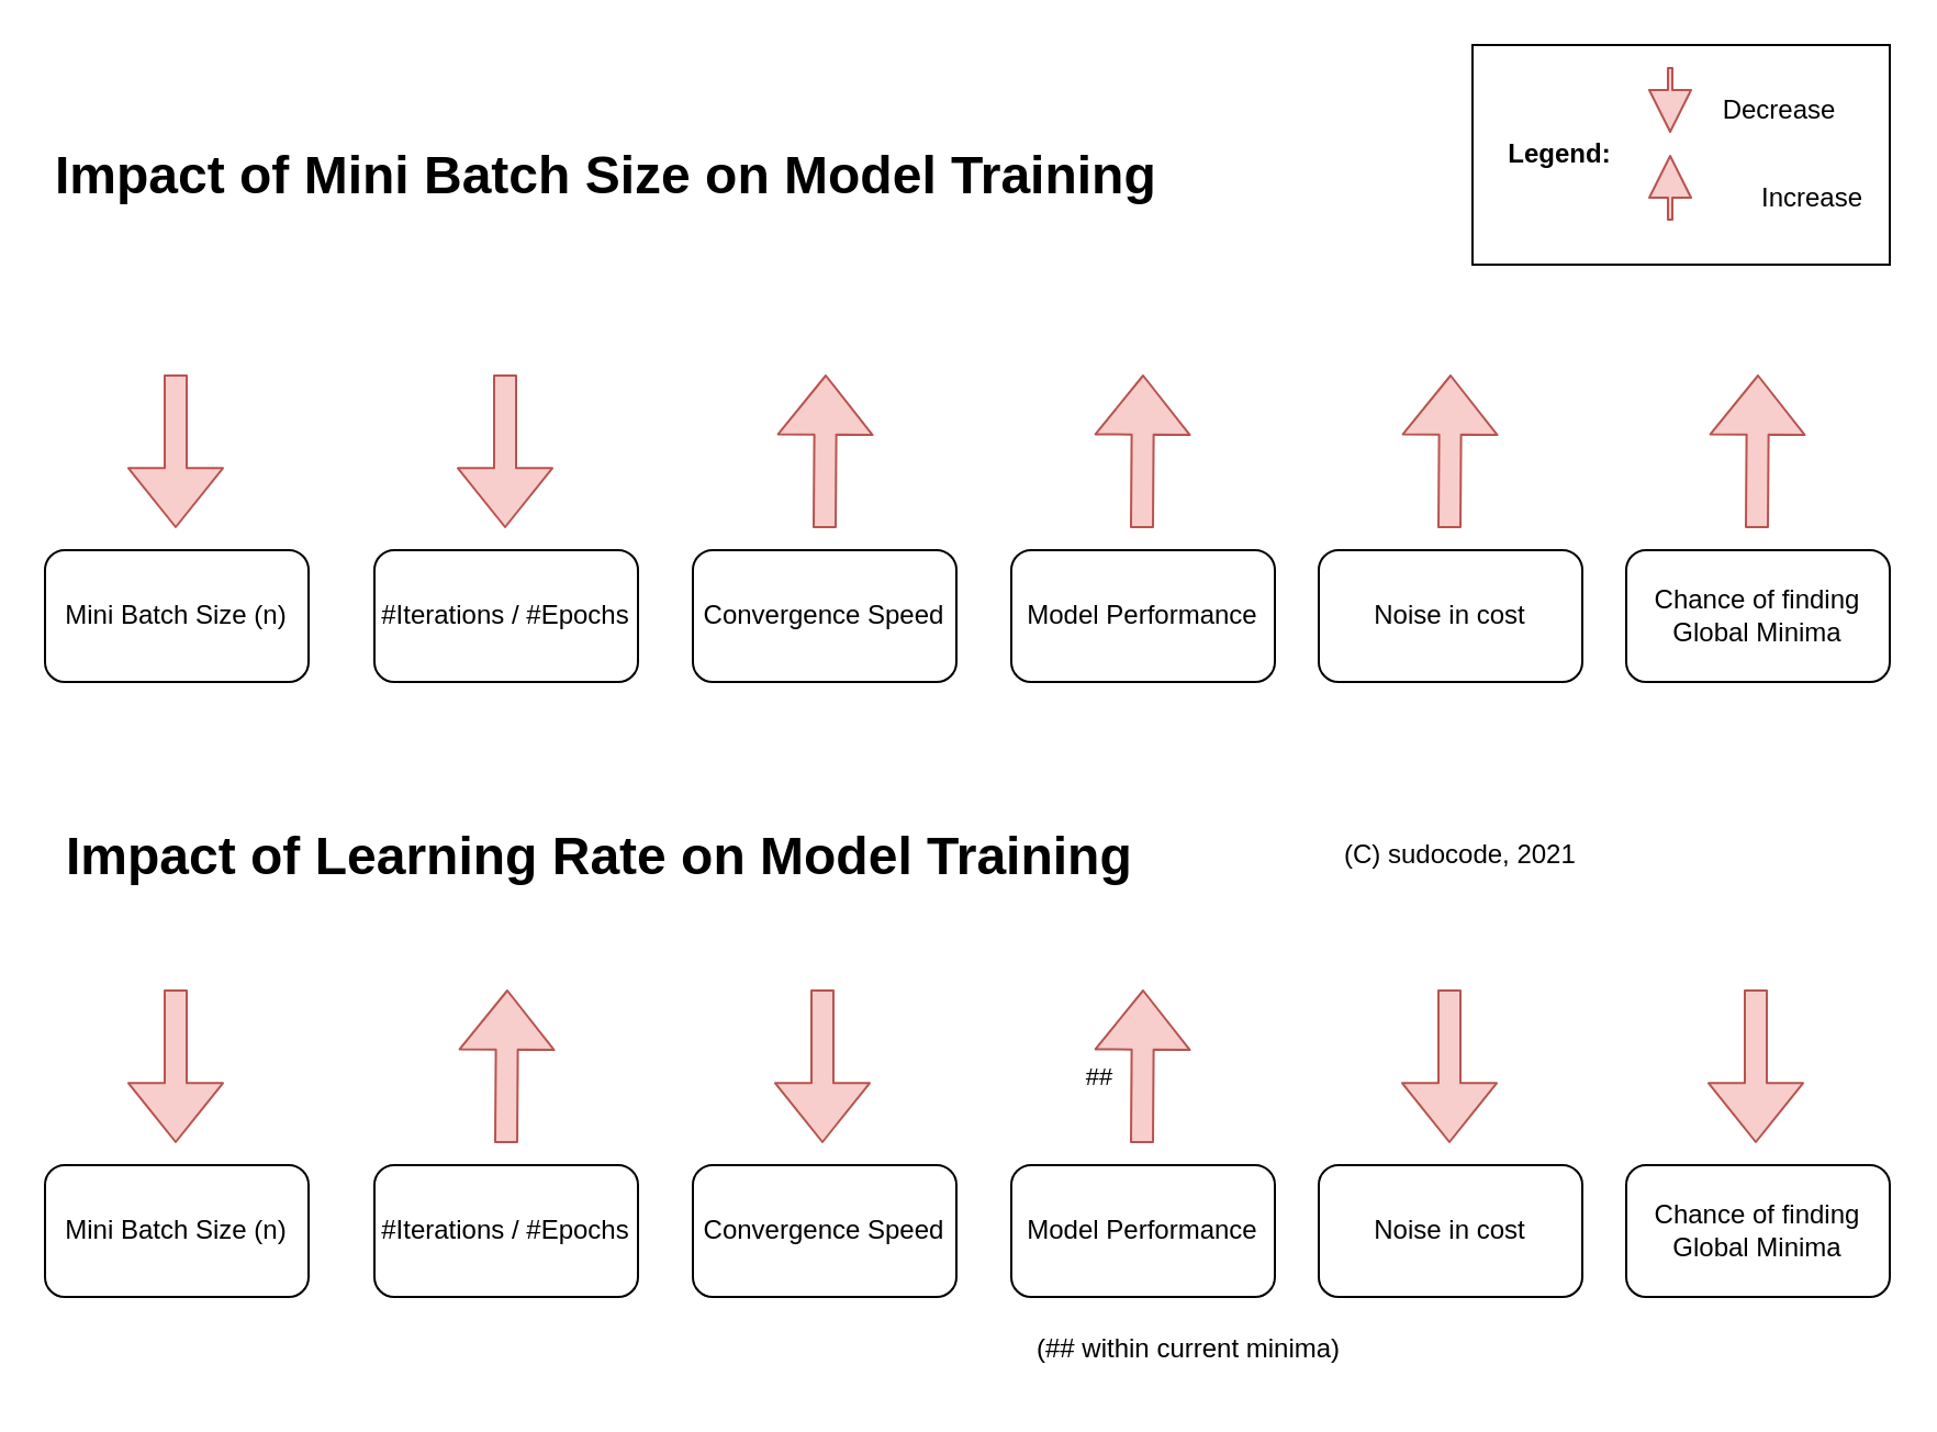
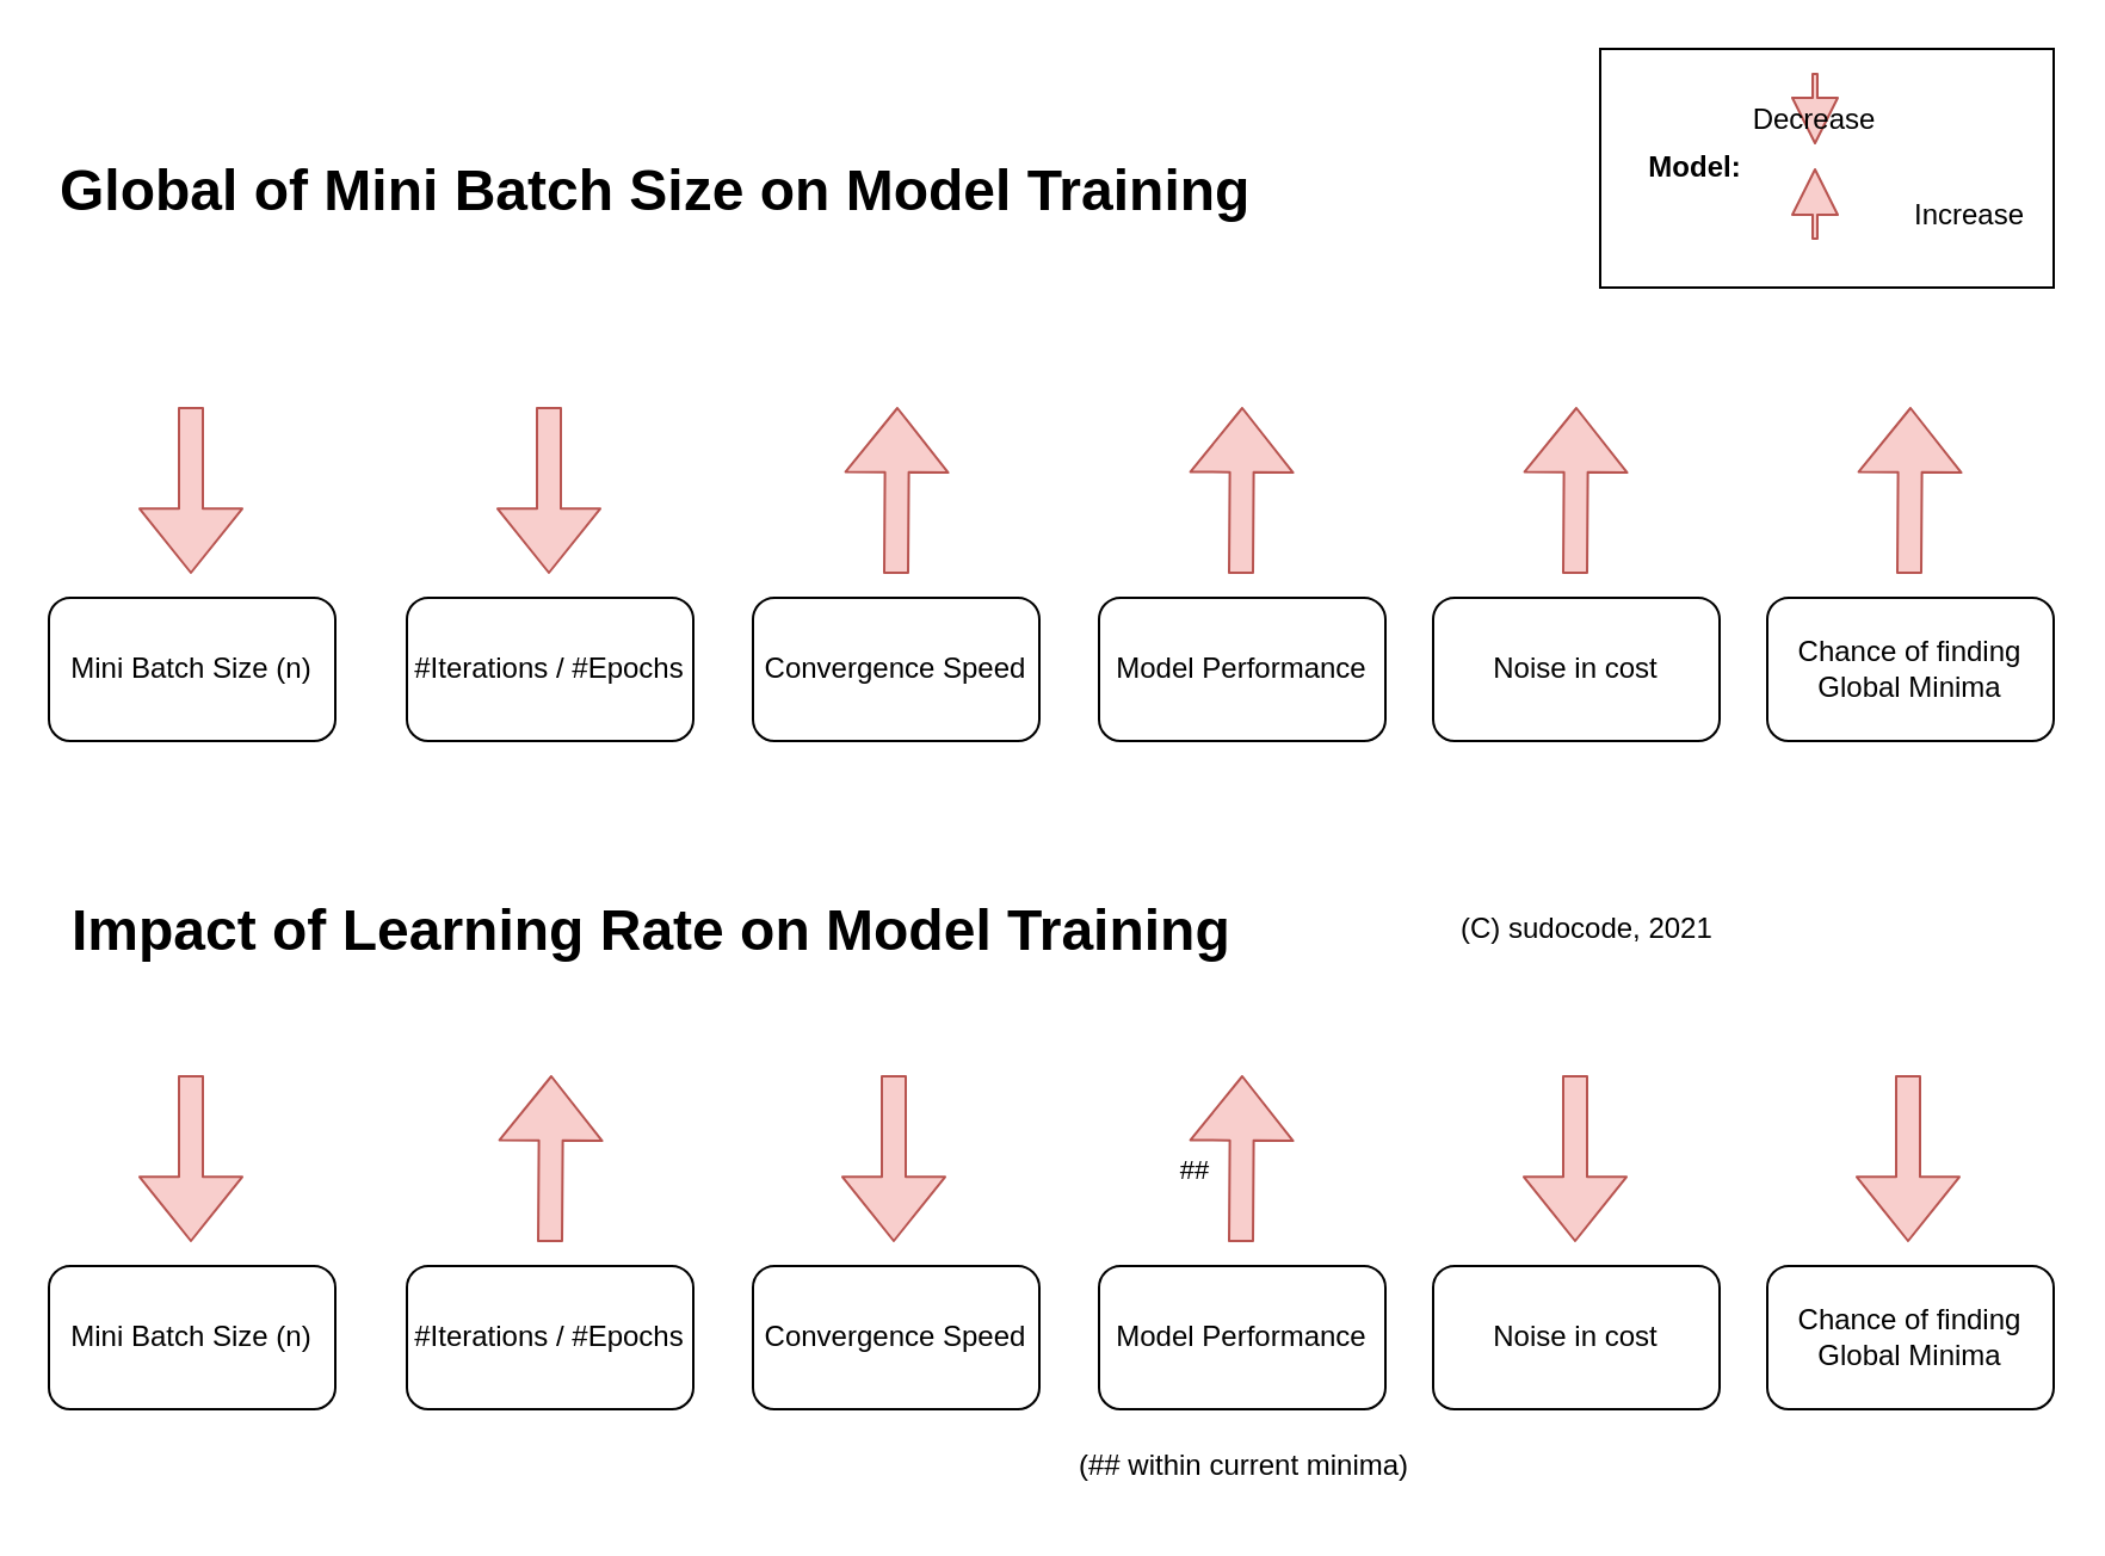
  <mxCell id="0" />
  <mxCell id="1" parent="0" />
  <mxCell id="2" value="Mini Batch Size (n)" style="rounded=1;whiteSpace=wrap;html=1;" vertex="1" parent="1"><mxGeometry x="20" y="250" width="120" height="60" as="geometry" /></mxCell>
  <mxCell id="3" value="" style="shape=flexArrow;endArrow=classic;html=1;endWidth=32;endSize=8.62;fillColor=#f8cecc;strokeColor=#b85450;" edge="1" parent="1"><mxGeometry width="50" height="50" relative="1" as="geometry"><mxPoint x="79.5" y="170" as="sourcePoint" /><mxPoint x="79.5" y="240" as="targetPoint" /></mxGeometry></mxCell>
  <mxCell id="4" value="#Iterations / #Epochs" style="whiteSpace=wrap;html=1;rounded=1;" vertex="1" parent="1"><mxGeometry x="170" y="250" width="120" height="60" as="geometry" /></mxCell>
  <mxCell id="5" value="" style="shape=flexArrow;endArrow=classic;html=1;endWidth=32;endSize=8.62;fillColor=#f8cecc;strokeColor=#b85450;" edge="1" parent="1"><mxGeometry width="50" height="50" relative="1" as="geometry"><mxPoint x="229.5" y="170" as="sourcePoint" /><mxPoint x="229.5" y="240" as="targetPoint" /></mxGeometry></mxCell>
  <mxCell id="6" value="Convergence Speed" style="whiteSpace=wrap;html=1;rounded=1;" vertex="1" parent="1"><mxGeometry x="315" y="250" width="120" height="60" as="geometry" /></mxCell>
  <mxCell id="7" value="" style="shape=flexArrow;endArrow=classic;html=1;endWidth=32;endSize=8.62;fillColor=#f8cecc;strokeColor=#b85450;" edge="1" parent="1"><mxGeometry width="50" height="50" relative="1" as="geometry"><mxPoint x="375" y="240" as="sourcePoint" /><mxPoint x="375.5" y="170" as="targetPoint" /></mxGeometry></mxCell>
  <mxCell id="8" value="Model Performance" style="whiteSpace=wrap;html=1;rounded=1;" vertex="1" parent="1"><mxGeometry x="460" y="250" width="120" height="60" as="geometry" /></mxCell>
  <mxCell id="9" value="" style="shape=flexArrow;endArrow=classic;html=1;endWidth=32;endSize=8.62;fillColor=#f8cecc;strokeColor=#b85450;" edge="1" parent="1"><mxGeometry width="50" height="50" relative="1" as="geometry"><mxPoint x="519.5" y="240" as="sourcePoint" /><mxPoint x="520" y="170" as="targetPoint" /></mxGeometry></mxCell>
  <mxCell id="10" value="Noise in cost" style="whiteSpace=wrap;html=1;rounded=1;" vertex="1" parent="1"><mxGeometry x="600" y="250" width="120" height="60" as="geometry" /></mxCell>
  <mxCell id="11" value="" style="shape=flexArrow;endArrow=classic;html=1;endWidth=32;endSize=8.62;fillColor=#f8cecc;strokeColor=#b85450;" edge="1" parent="1"><mxGeometry width="50" height="50" relative="1" as="geometry"><mxPoint x="659.5" y="240" as="sourcePoint" /><mxPoint x="660" y="170" as="targetPoint" /></mxGeometry></mxCell>
  <mxCell id="12" value="Chance of finding Global Minima" style="whiteSpace=wrap;html=1;rounded=1;" vertex="1" parent="1"><mxGeometry x="740" y="250" width="120" height="60" as="geometry" /></mxCell>
  <mxCell id="13" value="" style="shape=flexArrow;endArrow=classic;html=1;endWidth=32;endSize=8.62;fillColor=#f8cecc;strokeColor=#b85450;" edge="1" parent="1"><mxGeometry width="50" height="50" relative="1" as="geometry"><mxPoint x="799.5" y="240" as="sourcePoint" /><mxPoint x="800" y="170" as="targetPoint" /></mxGeometry></mxCell>
  <mxCell id="14" value="" style="group" vertex="1" connectable="0" parent="1"><mxGeometry x="670" y="20" width="190" height="100" as="geometry" /></mxCell>
  <mxCell id="15" value="" style="rounded=0;whiteSpace=wrap;html=1;" vertex="1" parent="14"><mxGeometry width="190" height="100" as="geometry" /></mxCell>
- <mxCell id="16" value="&lt;b&gt;Legend:&lt;/b&gt;" style="text;html=1;strokeColor=none;fillColor=none;align=center;verticalAlign=middle;whiteSpace=wrap;rounded=0;" vertex="1" parent="14"><mxGeometry x="20" y="40" width="40" height="20" as="geometry" /></mxCell>
+ <mxCell id="16" value="&lt;b&gt;Model:&lt;/b&gt;" style="text;html=1;strokeColor=none;fillColor=none;align=center;verticalAlign=middle;whiteSpace=wrap;rounded=0;" vertex="1" parent="14"><mxGeometry x="20" y="40" width="40" height="20" as="geometry" /></mxCell>
  <mxCell id="17" value="" style="shape=flexArrow;endArrow=classic;html=1;endWidth=16;endSize=6;fillColor=#f8cecc;strokeColor=#b85450;width=2;" edge="1" parent="14"><mxGeometry width="50" height="50" relative="1" as="geometry"><mxPoint x="90" y="10" as="sourcePoint" /><mxPoint x="90" y="40" as="targetPoint" /></mxGeometry></mxCell>
- <mxCell id="18" value="Decrease" style="text;html=1;strokeColor=none;fillColor=none;align=center;verticalAlign=middle;whiteSpace=wrap;rounded=0;" vertex="1" parent="14"><mxGeometry x="120" y="20" width="40" height="20" as="geometry" /></mxCell>
+ <mxCell id="18" value="Decrease" style="text;html=1;strokeColor=none;fillColor=none;align=center;verticalAlign=middle;whiteSpace=wrap;rounded=0;" vertex="1" parent="14"><mxGeometry x="70" y="20" width="40" height="20" as="geometry" /></mxCell>
  <mxCell id="19" value="" style="shape=flexArrow;endArrow=classic;html=1;endWidth=16;endSize=6;fillColor=#f8cecc;strokeColor=#b85450;width=2;" edge="1" parent="14"><mxGeometry width="50" height="50" relative="1" as="geometry"><mxPoint x="90" y="80" as="sourcePoint" /><mxPoint x="90" y="50" as="targetPoint" /></mxGeometry></mxCell>
  <mxCell id="20" value="Increase" style="text;html=1;strokeColor=none;fillColor=none;align=center;verticalAlign=middle;whiteSpace=wrap;rounded=0;" vertex="1" parent="14"><mxGeometry x="135" y="60" width="40" height="20" as="geometry" /></mxCell>
- <mxCell id="21" value="&lt;h1&gt;Impact of Mini Batch Size on Model Training&lt;br&gt;&lt;/h1&gt;&lt;p&gt;&lt;br&gt;&lt;/p&gt;" style="text;html=1;strokeColor=none;fillColor=none;spacing=5;spacingTop=-20;whiteSpace=wrap;overflow=hidden;rounded=0;" vertex="1" parent="1"><mxGeometry x="20" y="60" width="570" height="50" as="geometry" /></mxCell>
+ <mxCell id="21" value="&lt;h1&gt;Global of Mini Batch Size on Model Training&lt;br&gt;&lt;/h1&gt;&lt;p&gt;&lt;br&gt;&lt;/p&gt;" style="text;html=1;strokeColor=none;fillColor=none;spacing=5;spacingTop=-20;whiteSpace=wrap;overflow=hidden;rounded=0;" vertex="1" parent="1"><mxGeometry x="20" y="60" width="570" height="50" as="geometry" /></mxCell>
  <mxCell id="22" value="Mini Batch Size (n)" style="rounded=1;whiteSpace=wrap;html=1;" vertex="1" parent="1"><mxGeometry x="20" y="530" width="120" height="60" as="geometry" /></mxCell>
  <mxCell id="23" value="" style="shape=flexArrow;endArrow=classic;html=1;endWidth=32;endSize=8.62;fillColor=#f8cecc;strokeColor=#b85450;" edge="1" parent="1"><mxGeometry width="50" height="50" relative="1" as="geometry"><mxPoint x="79.5" y="450" as="sourcePoint" /><mxPoint x="79.5" y="520" as="targetPoint" /></mxGeometry></mxCell>
  <mxCell id="24" value="#Iterations / #Epochs" style="whiteSpace=wrap;html=1;rounded=1;" vertex="1" parent="1"><mxGeometry x="170" y="530" width="120" height="60" as="geometry" /></mxCell>
  <mxCell id="25" value="Convergence Speed" style="whiteSpace=wrap;html=1;rounded=1;" vertex="1" parent="1"><mxGeometry x="315" y="530" width="120" height="60" as="geometry" /></mxCell>
  <mxCell id="26" value="Model Performance " style="whiteSpace=wrap;html=1;rounded=1;" vertex="1" parent="1"><mxGeometry x="460" y="530" width="120" height="60" as="geometry" /></mxCell>
  <mxCell id="27" value="##" style="shape=flexArrow;endArrow=classic;html=1;endWidth=32;endSize=8.62;fillColor=#f8cecc;strokeColor=#b85450;" edge="1" parent="1"><mxGeometry x="-0.147" y="20" width="50" height="50" relative="1" as="geometry"><mxPoint x="519.5" y="520" as="sourcePoint" /><mxPoint x="520" y="450" as="targetPoint" /><mxPoint as="offset" /></mxGeometry></mxCell>
  <mxCell id="28" value="Noise in cost" style="whiteSpace=wrap;html=1;rounded=1;" vertex="1" parent="1"><mxGeometry x="600" y="530" width="120" height="60" as="geometry" /></mxCell>
  <mxCell id="29" value="Chance of finding Global Minima" style="whiteSpace=wrap;html=1;rounded=1;" vertex="1" parent="1"><mxGeometry x="740" y="530" width="120" height="60" as="geometry" /></mxCell>
  <mxCell id="30" value="&lt;h1&gt;Impact of Learning Rate on Model Training&lt;br&gt;&lt;/h1&gt;&lt;p&gt;&lt;br&gt;&lt;/p&gt;" style="text;html=1;strokeColor=none;fillColor=none;spacing=5;spacingTop=-20;whiteSpace=wrap;overflow=hidden;rounded=0;" vertex="1" parent="1"><mxGeometry x="25" y="370" width="570" height="40" as="geometry" /></mxCell>
  <mxCell id="31" value="" style="shape=flexArrow;endArrow=classic;html=1;endWidth=32;endSize=8.62;fillColor=#f8cecc;strokeColor=#b85450;" edge="1" parent="1"><mxGeometry width="50" height="50" relative="1" as="geometry"><mxPoint x="230" y="520" as="sourcePoint" /><mxPoint x="230.5" y="450" as="targetPoint" /></mxGeometry></mxCell>
  <mxCell id="32" value="" style="shape=flexArrow;endArrow=classic;html=1;endWidth=32;endSize=8.62;fillColor=#f8cecc;strokeColor=#b85450;" edge="1" parent="1"><mxGeometry width="50" height="50" relative="1" as="geometry"><mxPoint x="799" y="450" as="sourcePoint" /><mxPoint x="799" y="520" as="targetPoint" /></mxGeometry></mxCell>
  <mxCell id="33" value="" style="shape=flexArrow;endArrow=classic;html=1;endWidth=32;endSize=8.62;fillColor=#f8cecc;strokeColor=#b85450;" edge="1" parent="1"><mxGeometry width="50" height="50" relative="1" as="geometry"><mxPoint x="659.5" y="450" as="sourcePoint" /><mxPoint x="659.5" y="520" as="targetPoint" /></mxGeometry></mxCell>
- <mxCell id="34" value="(## within current minima)" style="text;whiteSpace=wrap;html=1;" vertex="1" parent="1"><mxGeometry x="470" y="600" width="160" height="30" as="geometry" /></mxCell>
+ <mxCell id="34" value="(## within current minima)" style="text;whiteSpace=wrap;html=1;" vertex="1" parent="1"><mxGeometry x="450" y="600" width="160" height="30" as="geometry" /></mxCell>
  <mxCell id="35" value="(C) sudocode, 2021" style="text;whiteSpace=wrap;html=1;" vertex="1" parent="1"><mxGeometry x="610" y="375" width="160" height="30" as="geometry" /></mxCell>
  <mxCell id="36" value="" style="shape=flexArrow;endArrow=classic;html=1;endWidth=32;endSize=8.62;fillColor=#f8cecc;strokeColor=#b85450;" edge="1" parent="1"><mxGeometry width="50" height="50" relative="1" as="geometry"><mxPoint x="374" y="450" as="sourcePoint" /><mxPoint x="374" y="520" as="targetPoint" /></mxGeometry></mxCell>
